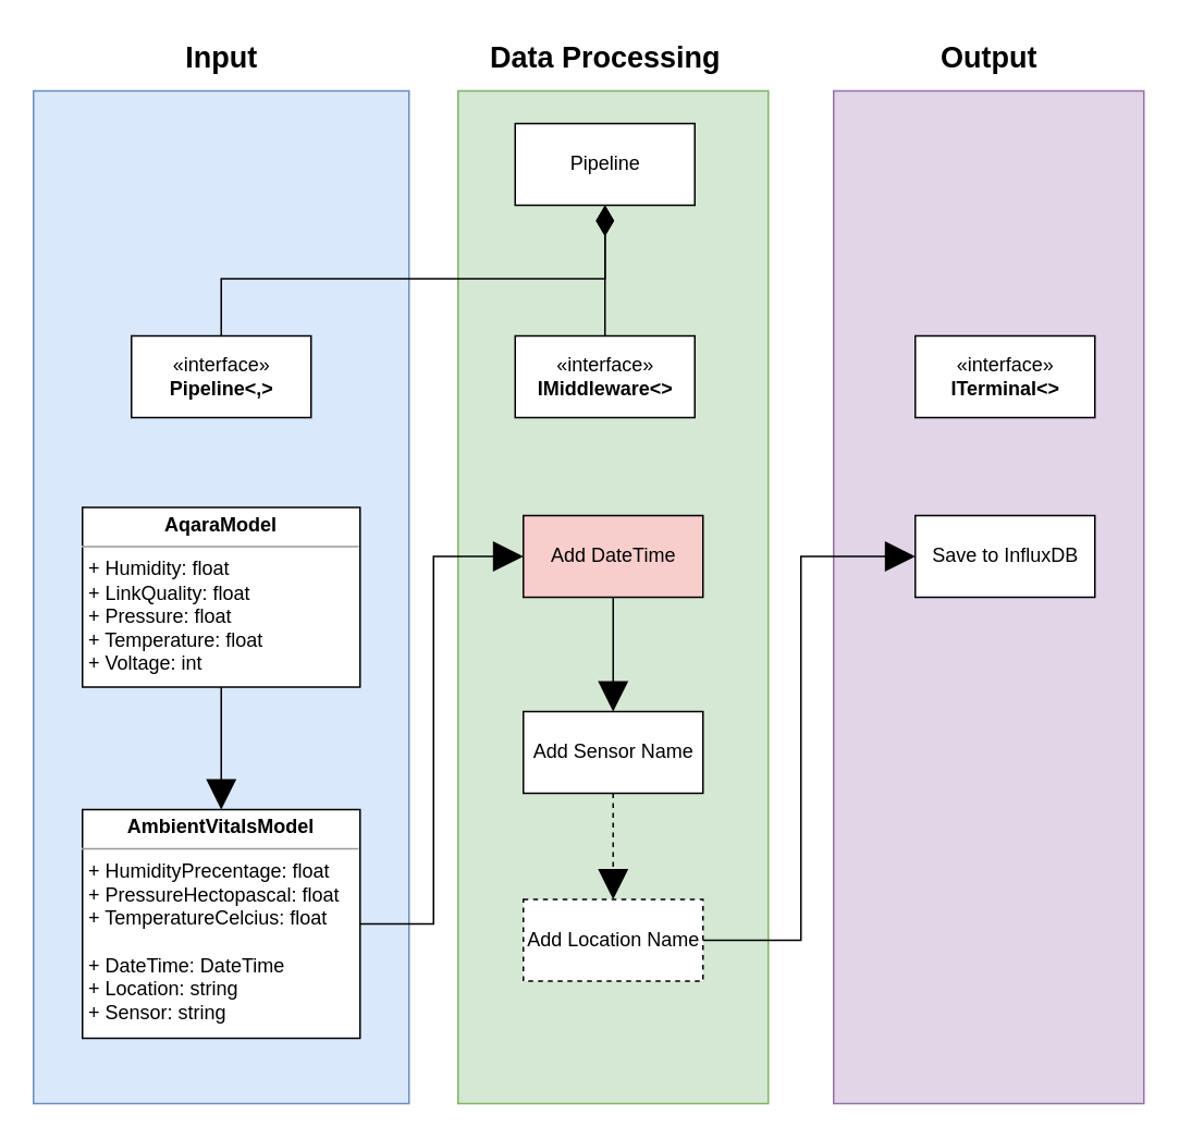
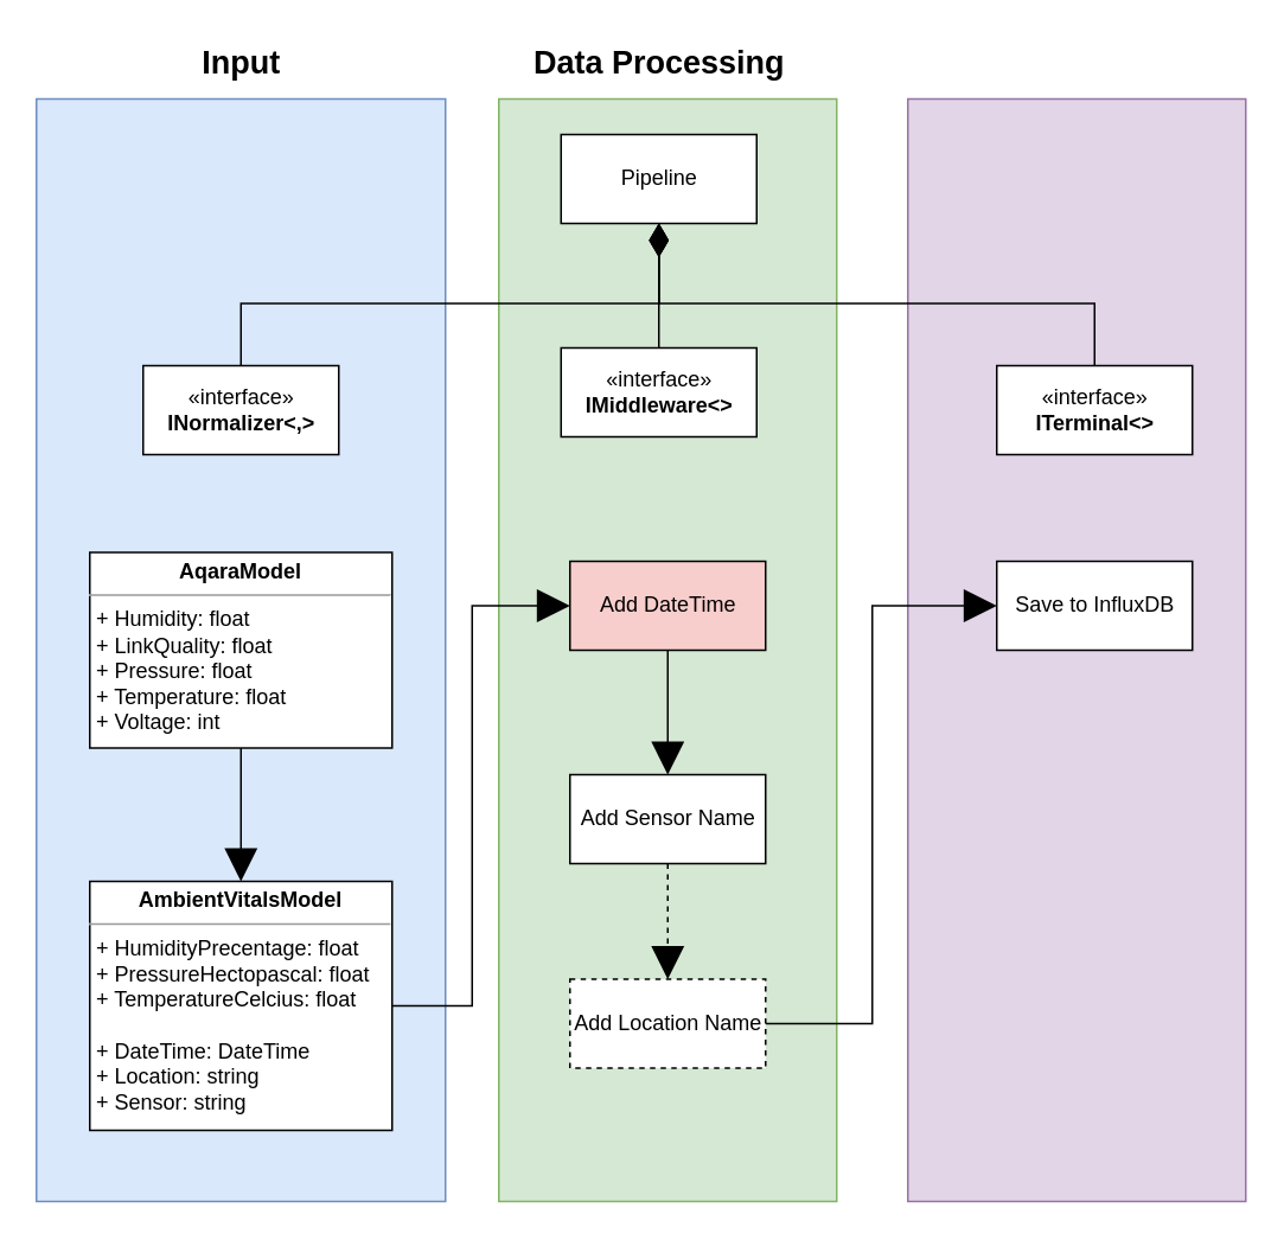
  <mxCell id="0" />
  <mxCell id="1" parent="0" />
  <mxCell id="2" value="" style="rounded=0;whiteSpace=wrap;html=1;fillColor=#d5e8d4;strokeColor=#82b366;" vertex="1" parent="1"><mxGeometry x="280" y="55" width="190" height="620" as="geometry" /></mxCell>
  <mxCell id="3" value="" style="rounded=0;whiteSpace=wrap;html=1;fillColor=#e1d5e7;strokeColor=#9673a6;" vertex="1" parent="1"><mxGeometry x="510" y="55" width="190" height="620" as="geometry" /></mxCell>
  <mxCell id="4" value="" style="rounded=0;whiteSpace=wrap;html=1;fillColor=#dae8fc;strokeColor=#6c8ebf;" vertex="1" parent="1"><mxGeometry x="20" y="55" width="230" height="620" as="geometry" /></mxCell>
  <mxCell id="5" value="Pipeline" style="html=1;" vertex="1" parent="1"><mxGeometry x="315" y="75" width="110" height="50" as="geometry" /></mxCell>
  <mxCell id="6" style="edgeStyle=orthogonalEdgeStyle;rounded=0;orthogonalLoop=1;jettySize=auto;html=1;exitX=0.5;exitY=0;exitDx=0;exitDy=0;entryX=0.5;entryY=1;entryDx=0;entryDy=0;endArrow=diamondThin;endFill=1;startSize=16;endSize=16;" edge="1" parent="1" source="7" target="5"><mxGeometry relative="1" as="geometry" /></mxCell>
- <mxCell id="7" value="«interface»&lt;br&gt;&lt;b&gt;Pipeline&amp;lt;,&amp;gt;&lt;/b&gt;" style="html=1;" vertex="1" parent="1"><mxGeometry x="80" y="205" width="110" height="50" as="geometry" /></mxCell>
+ <mxCell id="7" value="«interface»&lt;br&gt;&lt;b&gt;INormalizer&amp;lt;,&amp;gt;&lt;/b&gt;" style="html=1;" vertex="1" parent="1"><mxGeometry x="80" y="205" width="110" height="50" as="geometry" /></mxCell>
  <mxCell id="8" style="edgeStyle=orthogonalEdgeStyle;rounded=0;orthogonalLoop=1;jettySize=auto;html=1;exitX=0.5;exitY=0;exitDx=0;exitDy=0;entryX=0.5;entryY=1;entryDx=0;entryDy=0;startSize=16;endArrow=diamondThin;endFill=1;endSize=16;" edge="1" parent="1" source="9" target="5"><mxGeometry relative="1" as="geometry" /></mxCell>
- <mxCell id="9" value="«interface»&lt;br&gt;&lt;b&gt;IMiddleware&amp;lt;&amp;gt;&lt;/b&gt;" style="html=1;" vertex="1" parent="1"><mxGeometry x="315" y="205" width="110" height="50" as="geometry" /></mxCell>
+ <mxCell id="9" value="«interface»&lt;br&gt;&lt;b&gt;IMiddleware&amp;lt;&amp;gt;&lt;/b&gt;" style="html=1;" vertex="1" parent="1"><mxGeometry x="315" y="195" width="110" height="50" as="geometry" /></mxCell>
+ <mxCell id="10" style="edgeStyle=orthogonalEdgeStyle;rounded=0;orthogonalLoop=1;jettySize=auto;html=1;exitX=0.5;exitY=0;exitDx=0;exitDy=0;entryX=0.5;entryY=1;entryDx=0;entryDy=0;startSize=16;endArrow=diamondThin;endFill=1;endSize=16;" edge="1" parent="1" source="11" target="5"><mxGeometry relative="1" as="geometry" /></mxCell>
  <mxCell id="11" value="«interface»&lt;br&gt;&lt;b&gt;ITerminal&amp;lt;&amp;gt;&lt;/b&gt;" style="html=1;" vertex="1" parent="1"><mxGeometry x="560" y="205" width="110" height="50" as="geometry" /></mxCell>
  <mxCell id="12" style="edgeStyle=orthogonalEdgeStyle;rounded=0;orthogonalLoop=1;jettySize=auto;html=1;entryX=0.5;entryY=0;entryDx=0;entryDy=0;startSize=16;endArrow=block;endFill=1;endSize=16;exitX=0.5;exitY=1;exitDx=0;exitDy=0;" edge="1" parent="1" source="21" target="22"><mxGeometry relative="1" as="geometry"><mxPoint x="130" y="435" as="sourcePoint" /><mxPoint x="130" y="505" as="targetPoint" /></mxGeometry></mxCell>
  <mxCell id="13" style="edgeStyle=orthogonalEdgeStyle;rounded=0;orthogonalLoop=1;jettySize=auto;html=1;entryX=0;entryY=0.5;entryDx=0;entryDy=0;startSize=16;endArrow=block;endFill=1;endSize=16;exitX=1;exitY=0.5;exitDx=0;exitDy=0;" edge="1" parent="1" source="22" target="15"><mxGeometry relative="1" as="geometry"><mxPoint x="220" y="575" as="sourcePoint" /></mxGeometry></mxCell>
  <mxCell id="14" style="edgeStyle=orthogonalEdgeStyle;rounded=0;orthogonalLoop=1;jettySize=auto;html=1;entryX=0.5;entryY=0;entryDx=0;entryDy=0;startSize=16;endArrow=block;endFill=1;endSize=16;" edge="1" parent="1" source="15" target="17"><mxGeometry relative="1" as="geometry" /></mxCell>
  <mxCell id="15" value="Add DateTime" style="html=1;fillColor=#f8cecc;" vertex="1" parent="1"><mxGeometry x="320" y="315" width="110" height="50" as="geometry" /></mxCell>
  <mxCell id="16" style="edgeStyle=orthogonalEdgeStyle;rounded=0;orthogonalLoop=1;jettySize=auto;html=1;entryX=0.5;entryY=0;entryDx=0;entryDy=0;startSize=16;endArrow=block;endFill=1;endSize=16;dashed=1;" edge="1" parent="1" source="17" target="19"><mxGeometry relative="1" as="geometry" /></mxCell>
  <mxCell id="17" value="Add Sensor Name" style="html=1;" vertex="1" parent="1"><mxGeometry x="320" y="435" width="110" height="50" as="geometry" /></mxCell>
  <mxCell id="18" style="edgeStyle=orthogonalEdgeStyle;rounded=0;orthogonalLoop=1;jettySize=auto;html=1;entryX=0;entryY=0.5;entryDx=0;entryDy=0;startSize=16;endArrow=block;endFill=1;endSize=16;" edge="1" parent="1" source="19" target="20"><mxGeometry relative="1" as="geometry" /></mxCell>
  <mxCell id="19" value="Add Location Name" style="html=1;dashed=1;" vertex="1" parent="1"><mxGeometry x="320" y="550" width="110" height="50" as="geometry" /></mxCell>
  <mxCell id="20" value="Save to InfluxDB" style="html=1;" vertex="1" parent="1"><mxGeometry x="560" y="315" width="110" height="50" as="geometry" /></mxCell>
  <mxCell id="21" value="&lt;p style=&quot;margin: 0px ; margin-top: 4px ; text-align: center&quot;&gt;&lt;b&gt;AqaraModel&lt;/b&gt;&lt;br&gt;&lt;/p&gt;&lt;hr size=&quot;1&quot;&gt;&lt;p style=&quot;margin: 0px ; margin-left: 4px&quot;&gt;+ Humidity: float&lt;br style=&quot;padding: 0px ; margin: 0px&quot;&gt;+ LinkQuality: float&lt;br style=&quot;padding: 0px ; margin: 0px&quot;&gt;+ Pressure: float&lt;br style=&quot;padding: 0px ; margin: 0px&quot;&gt;+ Temperature: float&lt;br style=&quot;padding: 0px ; margin: 0px&quot;&gt;+ Voltage: int&lt;/p&gt;" style="verticalAlign=top;align=left;overflow=fill;fontSize=12;fontFamily=Helvetica;html=1;" vertex="1" parent="1"><mxGeometry x="50" y="310" width="170" height="110" as="geometry" /></mxCell>
  <mxCell id="22" value="&lt;p style=&quot;margin: 0px ; margin-top: 4px ; text-align: center&quot;&gt;&lt;b&gt;AmbientVitalsModel&lt;/b&gt;&lt;br&gt;&lt;/p&gt;&lt;hr size=&quot;1&quot;&gt;&lt;p style=&quot;margin: 0px ; margin-left: 4px&quot;&gt;+ HumidityPrecentage: float&lt;br style=&quot;padding: 0px ; margin: 0px&quot;&gt;+ PressureHectopascal: float&lt;br style=&quot;padding: 0px ; margin: 0px&quot;&gt;+ TemperatureCelcius: float&lt;br style=&quot;padding: 0px ; margin: 0px&quot;&gt;&lt;br style=&quot;padding: 0px ; margin: 0px&quot;&gt;+ DateTime: DateTime&lt;br style=&quot;padding: 0px ; margin: 0px&quot;&gt;+ Location: string&lt;br style=&quot;padding: 0px ; margin: 0px&quot;&gt;+ Sensor: string&lt;br&gt;&lt;/p&gt;" style="verticalAlign=top;align=left;overflow=fill;fontSize=12;fontFamily=Helvetica;html=1;" vertex="1" parent="1"><mxGeometry x="50" y="495" width="170" height="140" as="geometry" /></mxCell>
  <mxCell id="23" value="Input" style="text;html=1;align=center;verticalAlign=middle;resizable=0;points=[];autosize=1;fontSize=18;fontStyle=1" vertex="1" parent="1"><mxGeometry x="105" y="20" width="60" height="30" as="geometry" /></mxCell>
  <mxCell id="24" value="Data Processing" style="text;html=1;align=center;verticalAlign=middle;resizable=0;points=[];autosize=1;fontSize=18;fontStyle=1" vertex="1" parent="1"><mxGeometry x="290" y="20" width="160" height="30" as="geometry" /></mxCell>
- <mxCell id="25" value="Output" style="text;html=1;align=center;verticalAlign=middle;resizable=0;points=[];autosize=1;fontSize=18;fontStyle=1" vertex="1" parent="1"><mxGeometry x="570" y="20" width="70" height="30" as="geometry" /></mxCell>
